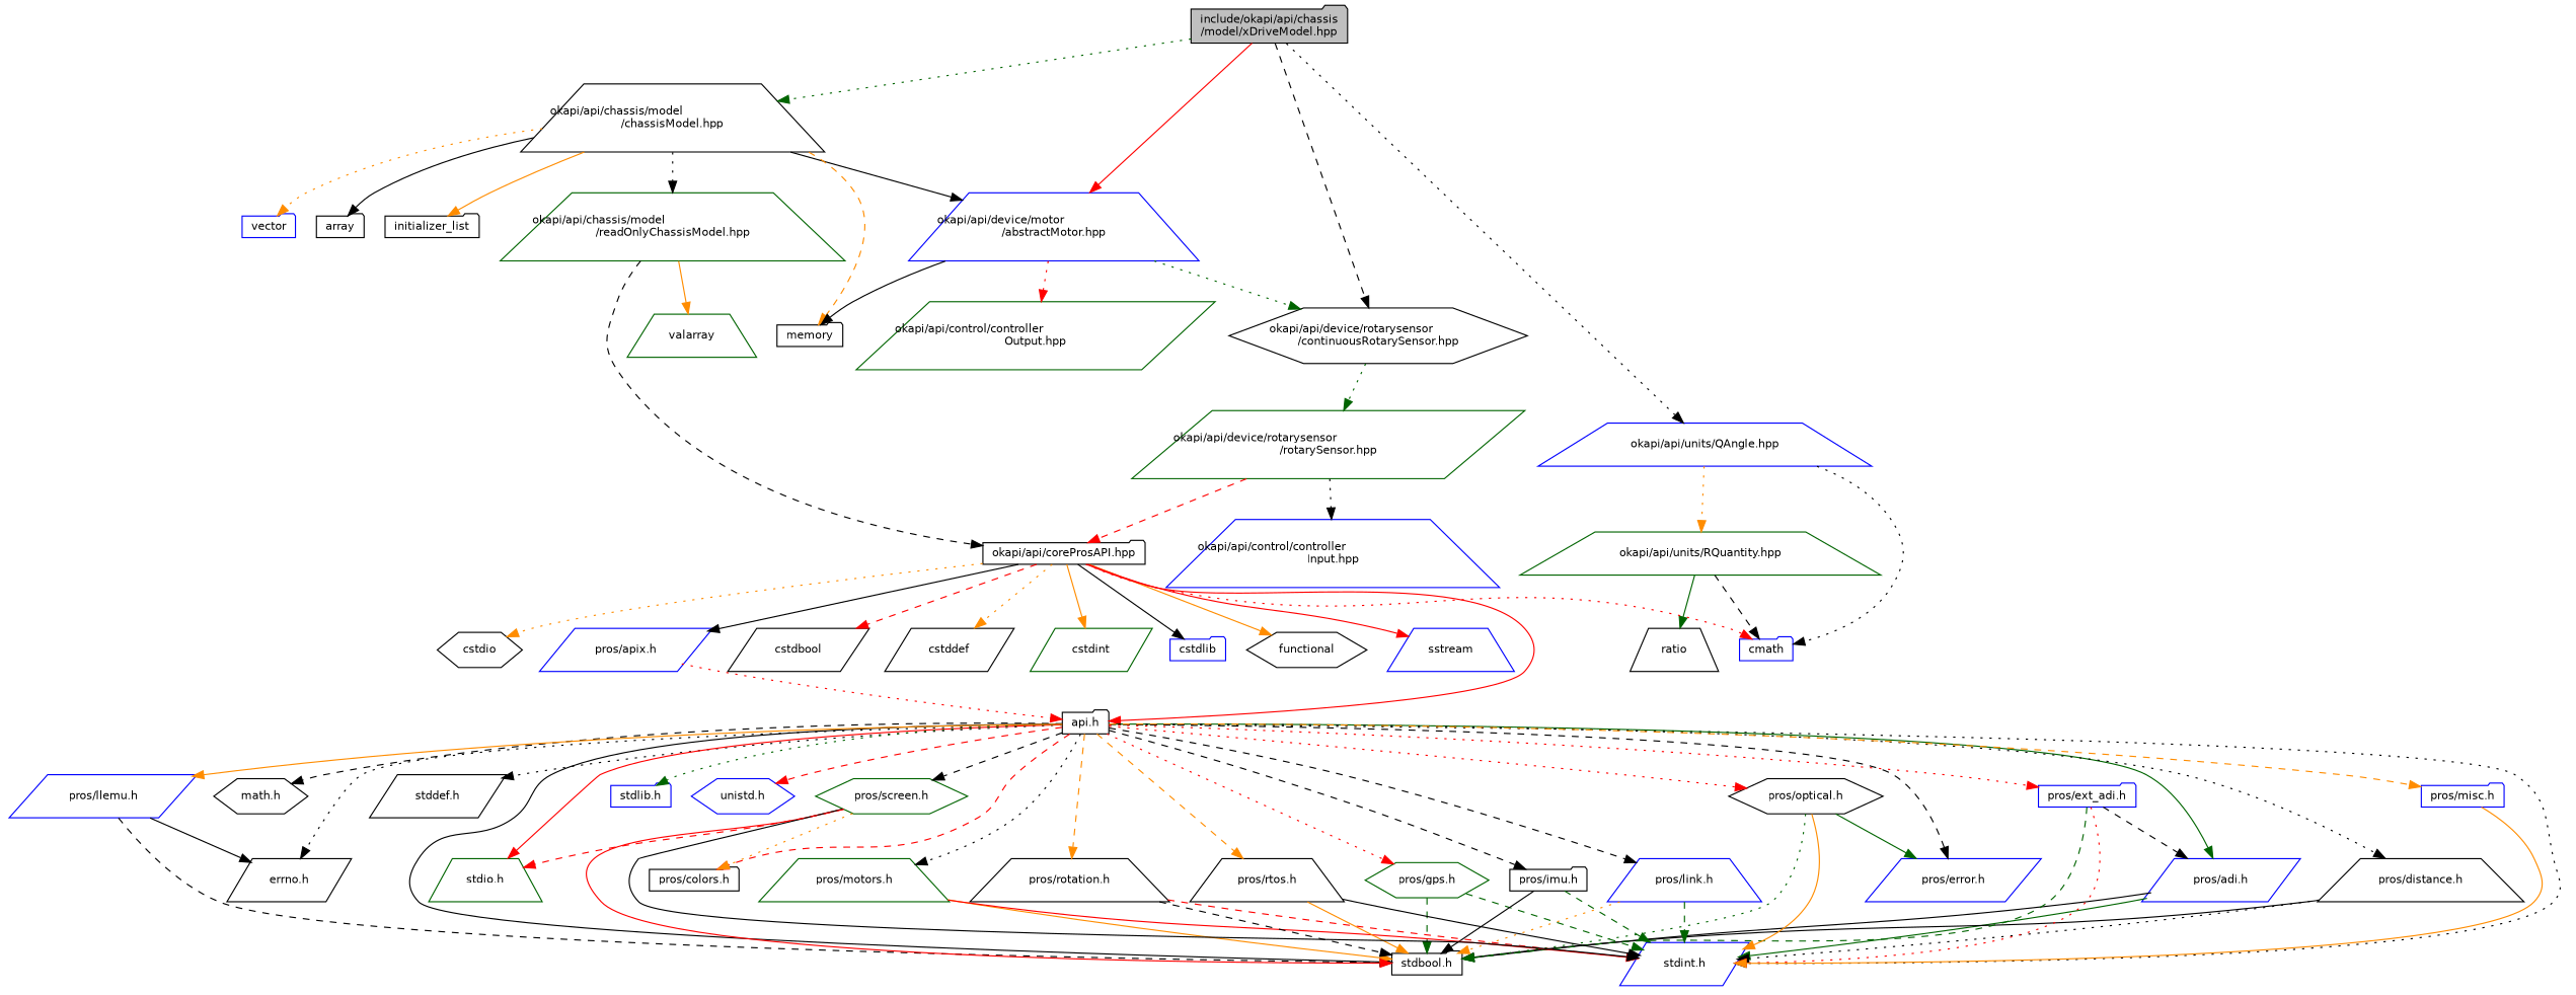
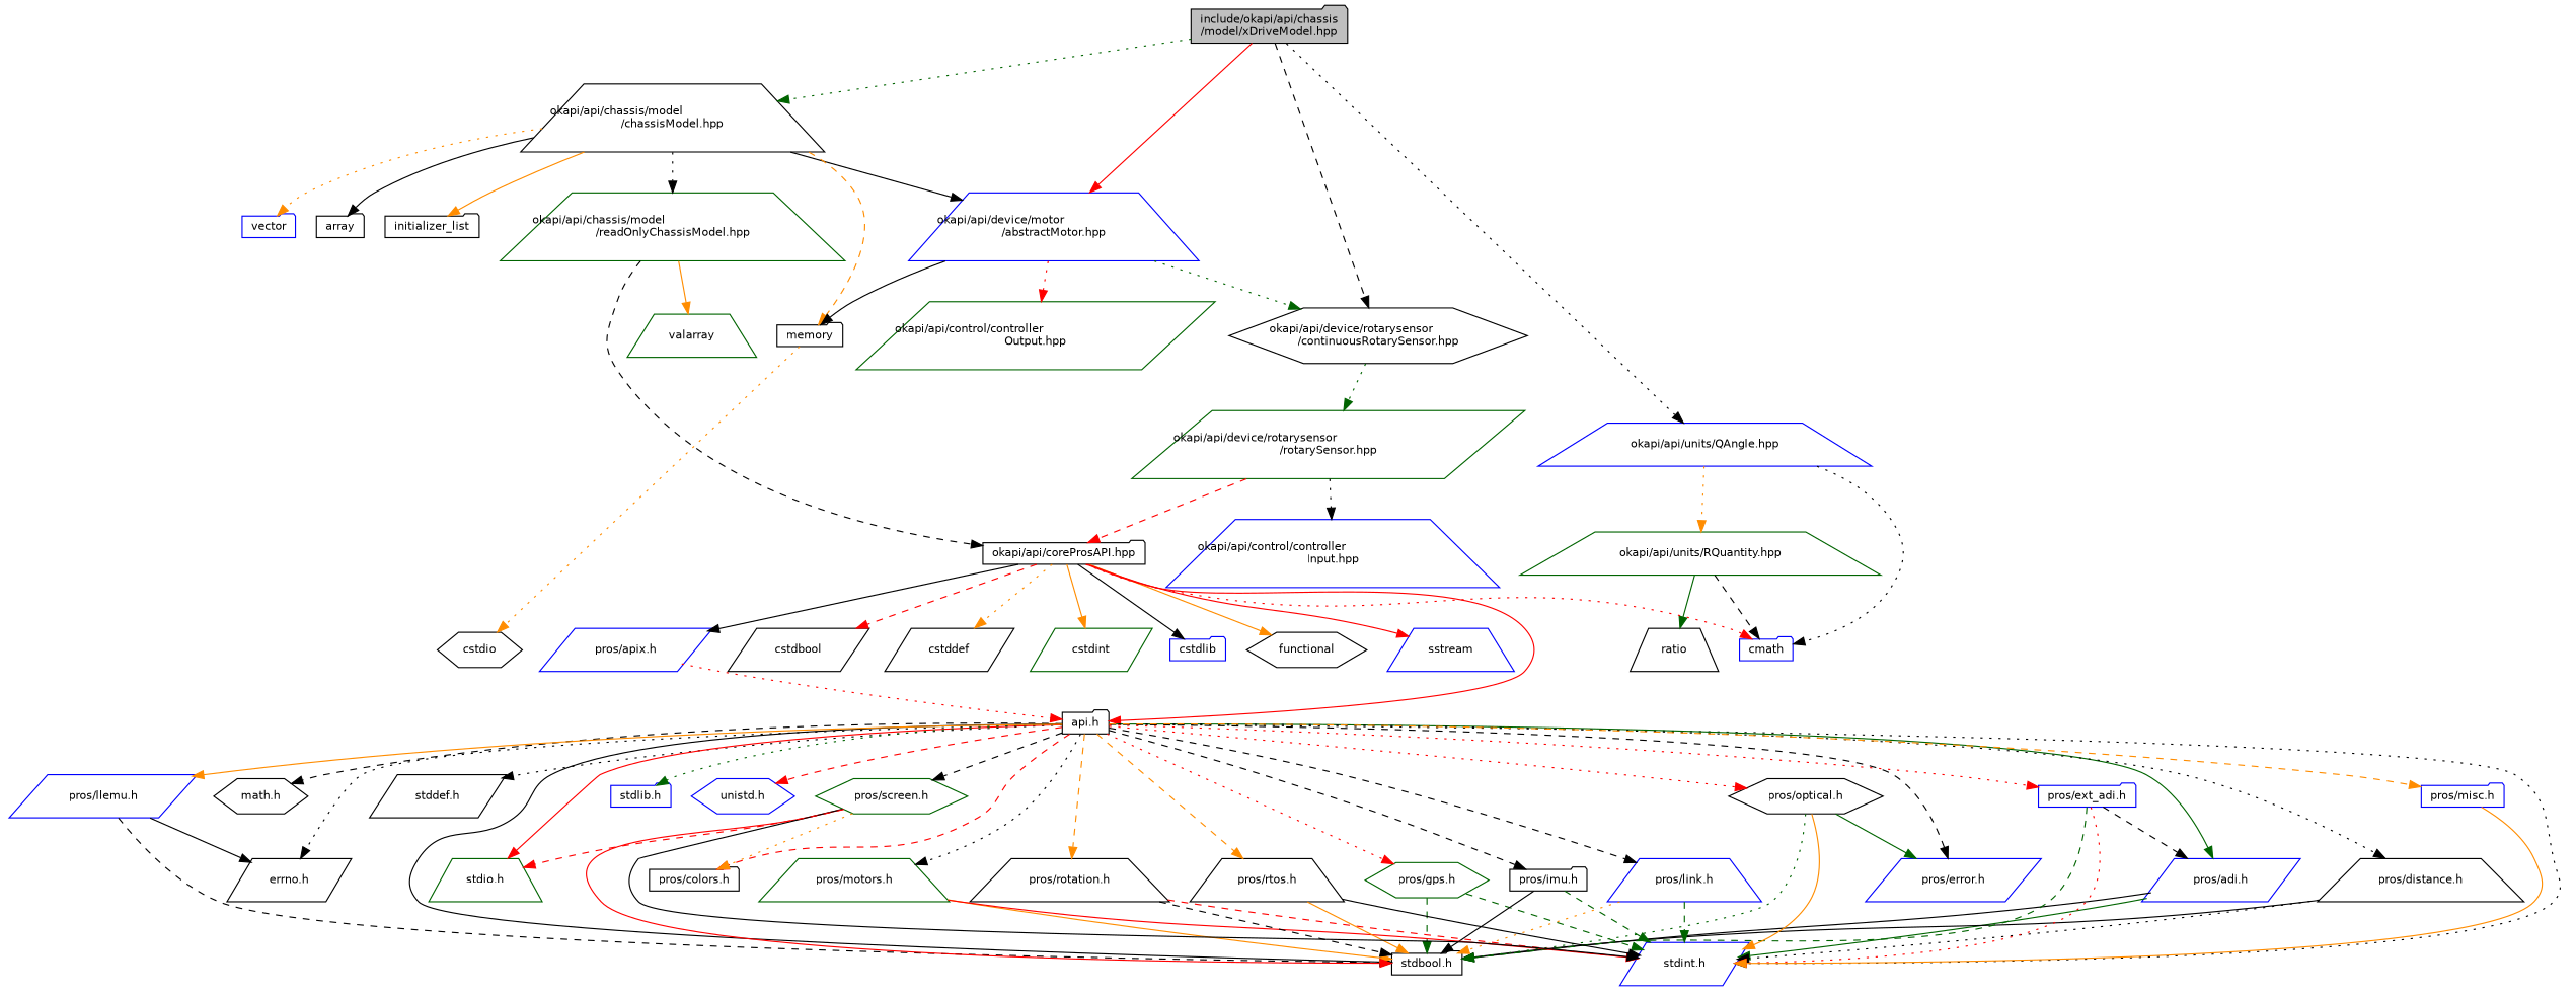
  digraph {
    node [color=black fillcolor=white fontname=Helvetica fontsize=10 shape=folder style=filled]
    edge [color=black fontname=Helvetica fontsize=10 labelfontname=Helvetica labelfontsize=10 style=solid]
    n1 [fillcolor=grey75 fontcolor=black height=0.2 label="include/okapi/api/chassis\l/model/xDriveModel.hpp" width=0.4]
    n2 [height=0.2 label="okapi/api/chassis/model\l/chassisModel.hpp" shape=trapezium width=0.4]
    n3 [color=blue height=0.2 label="okapi/api/device/motor\l/abstractMotor.hpp" shape=trapezium width=0.4]
    n4 [height=0.2 label="okapi/api/device/rotarysensor\l/continuousRotarySensor.hpp" shape=hexagon width=0.4]
    n5 [color=blue height=0.2 label="okapi/api/units/QAngle.hpp" shape=trapezium width=0.4]
    n6 [height=0.2 label=array width=0.4]
    n7 [height=0.2 label=initializer_list width=0.4]
    n8 [height=0.2 label=memory width=0.4]
    n9 [color=blue height=0.2 label=vector width=0.4]
    n10 [color=darkgreen height=0.2 label="okapi/api/chassis/model\l/readOnlyChassisModel.hpp" shape=trapezium width=0.4]
    n11 [color=darkgreen height=0.2 label="okapi/api/control/controller\lOutput.hpp" shape=parallelogram width=0.4]
    n12 [color=darkgreen height=0.2 label="okapi/api/device/rotarysensor\l/rotarySensor.hpp" shape=parallelogram width=0.4]
    n13 [color=blue height=0.2 label=cmath width=0.4]
    n14 [color=darkgreen height=0.2 label="okapi/api/units/RQuantity.hpp" shape=trapezium width=0.4]
    n15 [color=darkgreen height=0.2 label=valarray shape=trapezium width=0.4]
    n16 [height=0.2 label="okapi/api/coreProsAPI.hpp" width=0.4]
    n17 [height=0.2 label=cstdbool shape=parallelogram width=0.4]
    n18 [height=0.2 label=cstddef shape=parallelogram width=0.4]
    n19 [color=darkgreen height=0.2 label=cstdint shape=parallelogram width=0.4]
    n20 [height=0.2 label=cstdio shape=hexagon width=0.4]
    n21 [color=blue height=0.2 label=cstdlib width=0.4]
    n22 [height=0.2 label=functional shape=hexagon width=0.4]
    n23 [color=blue height=0.2 label=sstream shape=trapezium width=0.4]
    n24 [height=0.2 label="api.h" width=0.4]
    n25 [color=blue height=0.2 label="pros/apix.h" shape=parallelogram width=0.4]
    n26 [height=0.2 label="errno.h" shape=parallelogram width=0.4]
    n27 [height=0.2 label="math.h" shape=hexagon width=0.4]
    n28 [height=0.2 label="stdbool.h" width=0.4]
    n29 [height=0.2 label="stddef.h" shape=parallelogram width=0.4]
    n30 [color=blue height=0.2 label="stdint.h" shape=parallelogram width=0.4]
    n31 [color=darkgreen height=0.2 label="stdio.h" shape=trapezium width=0.4]
    n32 [color=blue height=0.2 label="stdlib.h" width=0.4]
    n33 [color=blue height=0.2 label="unistd.h" shape=hexagon width=0.4]
    n34 [color=blue height=0.2 label="pros/adi.h" shape=parallelogram width=0.4]
    n35 [height=0.2 label="pros/colors.h" width=0.4]
    n36 [height=0.2 label="pros/distance.h" shape=trapezium width=0.4]
    n37 [color=blue height=0.2 label="pros/error.h" shape=parallelogram width=0.4]
    n38 [color=blue height=0.2 label="pros/ext_adi.h" width=0.4]
    n39 [color=darkgreen height=0.2 label="pros/gps.h" shape=hexagon width=0.4]
    n40 [height=0.2 label="pros/imu.h" width=0.4]
    n41 [color=blue height=0.2 label="pros/link.h" shape=trapezium width=0.4]
    n42 [color=blue height=0.2 label="pros/llemu.h" shape=parallelogram width=0.4]
    n43 [color=blue height=0.2 label="pros/misc.h" width=0.4]
    n44 [color=darkgreen height=0.2 label="pros/motors.h" shape=trapezium width=0.4]
    n45 [height=0.2 label="pros/optical.h" shape=hexagon width=0.4]
    n46 [height=0.2 label="pros/rotation.h" shape=trapezium width=0.4]
    n47 [height=0.2 label="pros/rtos.h" shape=trapezium width=0.4]
    n48 [color=darkgreen height=0.2 label="pros/screen.h" shape=hexagon width=0.4]
    n49 [color=blue height=0.2 label="okapi/api/control/controller\lInput.hpp" shape=trapezium width=0.4]
    n50 [height=0.2 label=ratio shape=trapezium width=0.4]
    n1 -> n2 [color=darkgreen style=dotted]
    n1 -> n3 [color=red]
    n1 -> n4 [style=dashed]
    n1 -> n5 [style=dotted]
    n2 -> n3
    n2 -> n6
    n2 -> n7 [color=darkorange]
    n2 -> n8 [color=darkorange style=dashed]
    n2 -> n9 [color=darkorange style=dotted]
    n2 -> n10 [style=dotted]
    n3 -> n4 [color=darkgreen style=dotted]
    n3 -> n8
    n3 -> n11 [color=red style=dotted]
    n4 -> n12 [color=darkgreen style=dotted]
    n5 -> n13 [style=dotted]
    n5 -> n14 [color=darkorange style=dotted]
    n10 -> n15 [color=darkorange]
    n10 -> n16 [style=dashed]
    n12 -> n16 [color=red style=dashed]
    n12 -> n49 [style=dotted]
    n14 -> n13 [style=dashed]
    n14 -> n50 [color=darkgreen]
    n16 -> n13 [color=red style=dotted]
    n16 -> n17 [color=red style=dashed]
    n16 -> n18 [color=darkorange style=dotted]
    n16 -> n19 [color=darkorange]
-   n16 -> n20 [color=darkorange style=dotted]
+   n8 -> n20 [color=darkorange style=dotted]
    n16 -> n21
    n16 -> n22 [color=darkorange]
    n16 -> n23 [color=red]
    n16 -> n24 [color=red]
    n16 -> n25
    n24 -> n26 [style=dotted]
    n24 -> n27 [style=dashed]
    n24 -> n28
    n24 -> n29 [style=dotted]
    n24 -> n30 [style=dotted]
    n24 -> n31 [color=red]
    n24 -> n32 [color=darkgreen style=dotted]
    n24 -> n33 [color=red style=dashed]
    n24 -> n34 [color=darkgreen]
    n24 -> n35 [color=red style=dashed]
    n24 -> n36 [style=dotted]
    n24 -> n37 [style=dashed]
    n24 -> n38 [color=red style=dotted]
    n24 -> n39 [color=red style=dotted]
    n24 -> n40 [style=dashed]
    n24 -> n41 [style=dashed]
    n24 -> n42 [color=darkorange]
    n24 -> n43 [color=darkorange style=dashed]
    n24 -> n44 [style=dotted]
    n24 -> n45 [color=red style=dotted]
    n24 -> n46 [color=darkorange style=dashed]
    n24 -> n47 [color=darkorange style=dashed]
    n24 -> n48 [style=dashed]
    n25 -> n24 [color=red style=dotted]
    n34 -> n28
    n34 -> n30 [color=darkgreen]
    n36 -> n28
    n36 -> n30 [style=dotted]
    n38 -> n28 [color=darkgreen style=dashed]
    n38 -> n30 [color=red style=dotted]
    n38 -> n34 [style=dashed]
    n39 -> n28 [color=darkgreen style=dashed]
    n39 -> n30 [color=darkgreen style=dashed]
    n40 -> n28
    n40 -> n30 [color=darkgreen style=dashed]
    n41 -> n28 [color=darkorange style=dotted]
    n41 -> n30 [color=darkgreen style=dashed]
    n42 -> n26
    n42 -> n28 [style=dashed]
    n43 -> n30 [color=darkorange]
    n44 -> n28 [color=darkorange]
    n44 -> n30 [color=red]
    n45 -> n28 [color=darkgreen style=dotted]
    n45 -> n30 [color=darkorange]
    n45 -> n37 [color=darkgreen]
    n46 -> n28 [style=dashed]
    n46 -> n30 [color=red style=dashed]
    n47 -> n28 [color=darkorange]
    n47 -> n30
    n48 -> n28 [color=red]
    n48 -> n30
    n48 -> n31 [color=red style=dashed]
    n48 -> n35 [color=darkorange style=dotted]
  }
